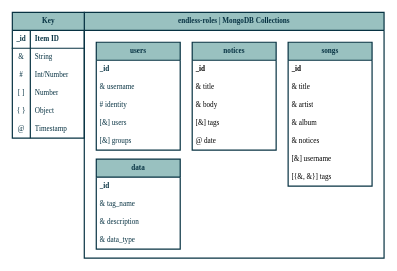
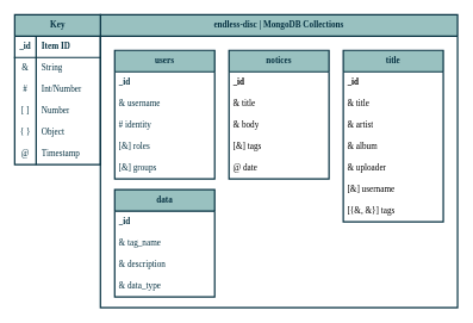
  <mxCell id="0" />
  <mxCell id="1" parent="0" />
- <mxCell id="2" value="endless-roles | MongoDB Collections" style="swimlane;whiteSpace=wrap;html=1;rounded=0;shadow=0;glass=0;labelBackgroundColor=none;labelBorderColor=none;strokeColor=#073242;strokeWidth=2;fontFamily=Montserrat;fontSize=12;fontColor=#073242;startSize=30;fillColor=#99c1c0;" parent="1" vertex="1"><mxGeometry x="140" y="20" width="500" height="410" as="geometry" /></mxCell>
+ <mxCell id="2" value="endless-disc | MongoDB Collections" style="swimlane;whiteSpace=wrap;html=1;rounded=0;shadow=0;glass=0;labelBackgroundColor=none;labelBorderColor=none;strokeColor=#073242;strokeWidth=2;fontFamily=Montserrat;fontSize=12;fontColor=#073242;startSize=30;fillColor=#99c1c0;" parent="1" vertex="1"><mxGeometry x="140" y="20" width="500" height="410" as="geometry" /></mxCell>
  <mxCell id="3" value="&lt;b&gt;users&lt;/b&gt;" style="swimlane;fontStyle=0;childLayout=stackLayout;horizontal=1;startSize=30;horizontalStack=0;resizeParent=1;resizeParentMax=0;resizeLast=0;collapsible=1;marginBottom=0;whiteSpace=wrap;html=1;rounded=0;shadow=0;glass=0;labelBackgroundColor=none;labelBorderColor=none;strokeColor=#073242;strokeWidth=2;fontFamily=Montserrat;fontSize=12;fontColor=#073242;fillColor=#99c1c0;" parent="2" vertex="1"><mxGeometry x="20" y="50" width="140" height="180" as="geometry" /></mxCell>
  <mxCell id="4" value="&lt;b&gt;_id&lt;/b&gt;" style="text;strokeColor=none;fillColor=none;align=left;verticalAlign=middle;spacingLeft=4;spacingRight=4;overflow=hidden;points=[[0,0.5],[1,0.5]];portConstraint=eastwest;rotatable=0;whiteSpace=wrap;html=1;fontSize=12;fontFamily=Montserrat;fontColor=#073242;" parent="3" vertex="1"><mxGeometry y="30" width="140" height="30" as="geometry" /></mxCell>
  <mxCell id="5" value="&amp;amp; username" style="text;strokeColor=none;fillColor=none;align=left;verticalAlign=middle;spacingLeft=4;spacingRight=4;overflow=hidden;points=[[0,0.5],[1,0.5]];portConstraint=eastwest;rotatable=0;whiteSpace=wrap;html=1;fontSize=12;fontFamily=Montserrat;fontColor=#073242;" parent="3" vertex="1"><mxGeometry y="60" width="140" height="30" as="geometry" /></mxCell>
  <mxCell id="6" value="# identity" style="text;strokeColor=none;fillColor=none;align=left;verticalAlign=middle;spacingLeft=4;spacingRight=4;overflow=hidden;points=[[0,0.5],[1,0.5]];portConstraint=eastwest;rotatable=0;whiteSpace=wrap;html=1;fontSize=12;fontFamily=Montserrat;fontColor=#073242;" parent="3" vertex="1"><mxGeometry y="90" width="140" height="30" as="geometry" /></mxCell>
- <mxCell id="7" value="[&amp;amp;] users" style="text;strokeColor=none;fillColor=none;align=left;verticalAlign=middle;spacingLeft=4;spacingRight=4;overflow=hidden;points=[[0,0.5],[1,0.5]];portConstraint=eastwest;rotatable=0;whiteSpace=wrap;html=1;fontSize=12;fontFamily=Montserrat;fontColor=#073242;" parent="3" vertex="1"><mxGeometry y="120" width="140" height="30" as="geometry" /></mxCell>
+ <mxCell id="7" value="[&amp;amp;] roles" style="text;strokeColor=none;fillColor=none;align=left;verticalAlign=middle;spacingLeft=4;spacingRight=4;overflow=hidden;points=[[0,0.5],[1,0.5]];portConstraint=eastwest;rotatable=0;whiteSpace=wrap;html=1;fontSize=12;fontFamily=Montserrat;fontColor=#073242;" parent="3" vertex="1"><mxGeometry y="120" width="140" height="30" as="geometry" /></mxCell>
  <mxCell id="8" value="[&amp;amp;] groups" style="text;strokeColor=none;fillColor=none;align=left;verticalAlign=middle;spacingLeft=4;spacingRight=4;overflow=hidden;points=[[0,0.5],[1,0.5]];portConstraint=eastwest;rotatable=0;whiteSpace=wrap;html=1;fontSize=12;fontFamily=Montserrat;fontColor=#073242;" parent="3" vertex="1"><mxGeometry y="150" width="140" height="30" as="geometry" /></mxCell>
  <mxCell id="9" value="notices" style="swimlane;fontStyle=1;childLayout=stackLayout;horizontal=1;startSize=30;horizontalStack=0;resizeParent=1;resizeParentMax=0;resizeLast=0;collapsible=1;marginBottom=0;whiteSpace=wrap;html=1;fontFamily=Montserrat;fillColor=#99c1c0;strokeColor=#073242;strokeWidth=2;glass=0;rounded=0;shadow=0;fontColor=#073242;labelBackgroundColor=none;labelBorderColor=none;" parent="2" vertex="1"><mxGeometry x="180" y="50" width="140" height="180" as="geometry" /></mxCell>
  <mxCell id="10" value="&lt;b&gt;_id&lt;/b&gt;" style="text;strokeColor=none;fillColor=none;align=left;verticalAlign=middle;spacingLeft=4;spacingRight=4;overflow=hidden;points=[[0,0.5],[1,0.5]];portConstraint=eastwest;rotatable=0;whiteSpace=wrap;html=1;fontFamily=Montserrat;" parent="9" vertex="1"><mxGeometry y="30" width="140" height="30" as="geometry" /></mxCell>
  <mxCell id="11" value="&amp;amp; title" style="text;strokeColor=none;fillColor=none;align=left;verticalAlign=middle;spacingLeft=4;spacingRight=4;overflow=hidden;points=[[0,0.5],[1,0.5]];portConstraint=eastwest;rotatable=0;whiteSpace=wrap;html=1;fontFamily=Montserrat;" parent="9" vertex="1"><mxGeometry y="60" width="140" height="30" as="geometry" /></mxCell>
  <mxCell id="12" value="&amp;amp; body" style="text;strokeColor=none;fillColor=none;align=left;verticalAlign=middle;spacingLeft=4;spacingRight=4;overflow=hidden;points=[[0,0.5],[1,0.5]];portConstraint=eastwest;rotatable=0;whiteSpace=wrap;html=1;fontFamily=Montserrat;" parent="9" vertex="1"><mxGeometry y="90" width="140" height="30" as="geometry" /></mxCell>
  <mxCell id="13" value="[&amp;amp;] tags" style="text;strokeColor=none;fillColor=none;align=left;verticalAlign=middle;spacingLeft=4;spacingRight=4;overflow=hidden;points=[[0,0.5],[1,0.5]];portConstraint=eastwest;rotatable=0;whiteSpace=wrap;html=1;fontFamily=Montserrat;" parent="9" vertex="1"><mxGeometry y="120" width="140" height="30" as="geometry" /></mxCell>
  <mxCell id="14" value="@ date" style="text;strokeColor=none;fillColor=none;align=left;verticalAlign=middle;spacingLeft=4;spacingRight=4;overflow=hidden;points=[[0,0.5],[1,0.5]];portConstraint=eastwest;rotatable=0;whiteSpace=wrap;html=1;fontFamily=Montserrat;" parent="9" vertex="1"><mxGeometry y="150" width="140" height="30" as="geometry" /></mxCell>
- <mxCell id="15" value="songs" style="swimlane;fontStyle=1;childLayout=stackLayout;horizontal=1;startSize=30;horizontalStack=0;resizeParent=1;resizeParentMax=0;resizeLast=0;collapsible=1;marginBottom=0;whiteSpace=wrap;html=1;fontFamily=Montserrat;fillColor=#99c1c0;strokeColor=#073242;strokeWidth=2;glass=0;rounded=0;shadow=0;fontColor=#073242;labelBackgroundColor=none;labelBorderColor=none;" parent="2" vertex="1"><mxGeometry x="340" y="50" width="140" height="240" as="geometry" /></mxCell>
+ <mxCell id="15" value="title" style="swimlane;fontStyle=1;childLayout=stackLayout;horizontal=1;startSize=30;horizontalStack=0;resizeParent=1;resizeParentMax=0;resizeLast=0;collapsible=1;marginBottom=0;whiteSpace=wrap;html=1;fontFamily=Montserrat;fillColor=#99c1c0;strokeColor=#073242;strokeWidth=2;glass=0;rounded=0;shadow=0;fontColor=#073242;labelBackgroundColor=none;labelBorderColor=none;" parent="2" vertex="1"><mxGeometry x="340" y="50" width="140" height="240" as="geometry" /></mxCell>
  <mxCell id="16" value="&lt;b&gt;_id&lt;/b&gt;" style="text;strokeColor=none;fillColor=none;align=left;verticalAlign=middle;spacingLeft=4;spacingRight=4;overflow=hidden;points=[[0,0.5],[1,0.5]];portConstraint=eastwest;rotatable=0;whiteSpace=wrap;html=1;fontFamily=Montserrat;" parent="15" vertex="1"><mxGeometry y="30" width="140" height="30" as="geometry" /></mxCell>
  <mxCell id="17" value="&amp;amp; title" style="text;strokeColor=none;fillColor=none;align=left;verticalAlign=middle;spacingLeft=4;spacingRight=4;overflow=hidden;points=[[0,0.5],[1,0.5]];portConstraint=eastwest;rotatable=0;whiteSpace=wrap;html=1;fontFamily=Montserrat;" parent="15" vertex="1"><mxGeometry y="60" width="140" height="30" as="geometry" /></mxCell>
  <mxCell id="18" value="&amp;amp; artist" style="text;strokeColor=none;fillColor=none;align=left;verticalAlign=middle;spacingLeft=4;spacingRight=4;overflow=hidden;points=[[0,0.5],[1,0.5]];portConstraint=eastwest;rotatable=0;whiteSpace=wrap;html=1;fontFamily=Montserrat;" parent="15" vertex="1"><mxGeometry y="90" width="140" height="30" as="geometry" /></mxCell>
  <mxCell id="19" value="&amp;amp; album" style="text;strokeColor=none;fillColor=none;align=left;verticalAlign=middle;spacingLeft=4;spacingRight=4;overflow=hidden;points=[[0,0.5],[1,0.5]];portConstraint=eastwest;rotatable=0;whiteSpace=wrap;html=1;fontFamily=Montserrat;" parent="15" vertex="1"><mxGeometry y="120" width="140" height="30" as="geometry" /></mxCell>
- <mxCell id="20" value="&amp;amp; notices" style="text;strokeColor=none;fillColor=none;align=left;verticalAlign=middle;spacingLeft=4;spacingRight=4;overflow=hidden;points=[[0,0.5],[1,0.5]];portConstraint=eastwest;rotatable=0;whiteSpace=wrap;html=1;fontFamily=Montserrat;" parent="15" vertex="1"><mxGeometry y="150" width="140" height="30" as="geometry" /></mxCell>
+ <mxCell id="20" value="&amp;amp; uploader" style="text;strokeColor=none;fillColor=none;align=left;verticalAlign=middle;spacingLeft=4;spacingRight=4;overflow=hidden;points=[[0,0.5],[1,0.5]];portConstraint=eastwest;rotatable=0;whiteSpace=wrap;html=1;fontFamily=Montserrat;" parent="15" vertex="1"><mxGeometry y="150" width="140" height="30" as="geometry" /></mxCell>
  <mxCell id="21" value="[&amp;amp;] username" style="text;strokeColor=none;fillColor=none;align=left;verticalAlign=middle;spacingLeft=4;spacingRight=4;overflow=hidden;points=[[0,0.5],[1,0.5]];portConstraint=eastwest;rotatable=0;whiteSpace=wrap;html=1;fontFamily=Montserrat;" parent="15" vertex="1"><mxGeometry y="180" width="140" height="30" as="geometry" /></mxCell>
  <mxCell id="22" value="[{&amp;amp;, &amp;amp;}] tags" style="text;strokeColor=none;fillColor=none;align=left;verticalAlign=middle;spacingLeft=4;spacingRight=4;overflow=hidden;points=[[0,0.5],[1,0.5]];portConstraint=eastwest;rotatable=0;whiteSpace=wrap;html=1;fontFamily=Montserrat;" parent="15" vertex="1"><mxGeometry y="210" width="140" height="30" as="geometry" /></mxCell>
  <mxCell id="23" value="&lt;b&gt;data&lt;/b&gt;" style="swimlane;fontStyle=0;childLayout=stackLayout;horizontal=1;startSize=30;horizontalStack=0;resizeParent=1;resizeParentMax=0;resizeLast=0;collapsible=1;marginBottom=0;whiteSpace=wrap;html=1;rounded=0;shadow=0;glass=0;labelBackgroundColor=none;labelBorderColor=none;strokeColor=#073242;strokeWidth=2;fontFamily=Montserrat;fontSize=12;fontColor=#073242;fillColor=#99c1c0;" parent="2" vertex="1"><mxGeometry x="20" y="245" width="140" height="150" as="geometry" /></mxCell>
  <mxCell id="24" value="&lt;b&gt;_id&lt;/b&gt;" style="text;strokeColor=none;fillColor=none;align=left;verticalAlign=middle;spacingLeft=4;spacingRight=4;overflow=hidden;points=[[0,0.5],[1,0.5]];portConstraint=eastwest;rotatable=0;whiteSpace=wrap;html=1;fontSize=12;fontFamily=Montserrat;fontColor=#073242;" parent="23" vertex="1"><mxGeometry y="30" width="140" height="30" as="geometry" /></mxCell>
  <mxCell id="25" value="&amp;amp; tag_name" style="text;strokeColor=none;fillColor=none;align=left;verticalAlign=middle;spacingLeft=4;spacingRight=4;overflow=hidden;points=[[0,0.5],[1,0.5]];portConstraint=eastwest;rotatable=0;whiteSpace=wrap;html=1;fontSize=12;fontFamily=Montserrat;fontColor=#073242;" parent="23" vertex="1"><mxGeometry y="60" width="140" height="30" as="geometry" /></mxCell>
  <mxCell id="26" value="&amp;amp; description" style="text;strokeColor=none;fillColor=none;align=left;verticalAlign=middle;spacingLeft=4;spacingRight=4;overflow=hidden;points=[[0,0.5],[1,0.5]];portConstraint=eastwest;rotatable=0;whiteSpace=wrap;html=1;fontSize=12;fontFamily=Montserrat;fontColor=#073242;" parent="23" vertex="1"><mxGeometry y="90" width="140" height="30" as="geometry" /></mxCell>
  <mxCell id="27" value="&amp;amp; data_type" style="text;strokeColor=none;fillColor=none;align=left;verticalAlign=middle;spacingLeft=4;spacingRight=4;overflow=hidden;points=[[0,0.5],[1,0.5]];portConstraint=eastwest;rotatable=0;whiteSpace=wrap;html=1;fontSize=12;fontFamily=Montserrat;fontColor=#073242;" parent="23" vertex="1"><mxGeometry y="120" width="140" height="30" as="geometry" /></mxCell>
  <mxCell id="28" value="Key" style="shape=table;startSize=30;container=1;collapsible=1;childLayout=tableLayout;fixedRows=1;rowLines=0;fontStyle=1;align=center;resizeLast=1;html=1;rounded=0;shadow=0;glass=0;labelBackgroundColor=none;labelBorderColor=none;strokeColor=#073242;strokeWidth=2;fontFamily=Montserrat;fontSize=12;fontColor=#073242;fillColor=#99c1c0;" parent="1" vertex="1"><mxGeometry x="20" y="20" width="120" height="210" as="geometry" /></mxCell>
  <mxCell id="29" value="" style="shape=tableRow;horizontal=0;startSize=0;swimlaneHead=0;swimlaneBody=0;fillColor=none;collapsible=0;dropTarget=0;points=[[0,0.5],[1,0.5]];portConstraint=eastwest;top=0;left=0;right=0;bottom=1;rounded=0;shadow=0;glass=0;labelBackgroundColor=none;labelBorderColor=none;strokeColor=#073242;strokeWidth=2;fontFamily=Montserrat;fontSize=12;fontColor=#073242;html=1;" parent="28" vertex="1"><mxGeometry y="30" width="120" height="30" as="geometry" /></mxCell>
  <mxCell id="30" value="_id" style="shape=partialRectangle;connectable=0;fillColor=none;top=0;left=0;bottom=0;right=0;fontStyle=1;overflow=hidden;whiteSpace=wrap;html=1;rounded=0;shadow=0;glass=0;labelBackgroundColor=none;labelBorderColor=none;strokeColor=#073242;strokeWidth=2;fontFamily=Montserrat;fontSize=12;fontColor=#073242;startSize=30;" parent="29" vertex="1"><mxGeometry width="30" height="30" as="geometry"><mxRectangle width="30" height="30" as="alternateBounds" /></mxGeometry></mxCell>
  <mxCell id="31" value="Item ID" style="shape=partialRectangle;connectable=0;fillColor=none;top=0;left=0;bottom=0;right=0;align=left;spacingLeft=6;fontStyle=1;overflow=hidden;whiteSpace=wrap;html=1;rounded=0;shadow=0;glass=0;labelBackgroundColor=none;labelBorderColor=none;strokeColor=default;strokeWidth=2;fontFamily=Montserrat;fontSize=12;fontColor=#073242;startSize=30;" parent="29" vertex="1"><mxGeometry x="30" width="90" height="30" as="geometry"><mxRectangle width="90" height="30" as="alternateBounds" /></mxGeometry></mxCell>
  <mxCell id="32" value="" style="shape=tableRow;horizontal=0;startSize=0;swimlaneHead=0;swimlaneBody=0;fillColor=none;collapsible=0;dropTarget=0;points=[[0,0.5],[1,0.5]];portConstraint=eastwest;top=0;left=0;right=0;bottom=0;rounded=0;shadow=0;glass=0;labelBackgroundColor=none;labelBorderColor=none;strokeColor=#073242;strokeWidth=2;fontFamily=Montserrat;fontSize=12;fontColor=#073242;html=1;" parent="28" vertex="1"><mxGeometry y="60" width="120" height="30" as="geometry" /></mxCell>
  <mxCell id="33" value="&amp;amp;" style="shape=partialRectangle;connectable=0;fillColor=none;top=0;left=0;bottom=0;right=0;editable=1;overflow=hidden;whiteSpace=wrap;html=1;rounded=0;shadow=0;glass=0;labelBackgroundColor=none;labelBorderColor=none;strokeColor=#073242;strokeWidth=2;fontFamily=Montserrat;fontSize=12;fontColor=#073242;startSize=30;" parent="32" vertex="1"><mxGeometry width="30" height="30" as="geometry"><mxRectangle width="30" height="30" as="alternateBounds" /></mxGeometry></mxCell>
  <mxCell id="34" value="String" style="shape=partialRectangle;connectable=0;fillColor=none;top=0;left=0;bottom=0;right=0;align=left;spacingLeft=6;overflow=hidden;whiteSpace=wrap;html=1;rounded=0;shadow=0;glass=0;labelBackgroundColor=none;labelBorderColor=none;strokeColor=#073242;strokeWidth=2;fontFamily=Montserrat;fontSize=12;fontColor=#073242;startSize=30;" parent="32" vertex="1"><mxGeometry x="30" width="90" height="30" as="geometry"><mxRectangle width="90" height="30" as="alternateBounds" /></mxGeometry></mxCell>
  <mxCell id="35" value="" style="shape=tableRow;horizontal=0;startSize=0;swimlaneHead=0;swimlaneBody=0;fillColor=none;collapsible=0;dropTarget=0;points=[[0,0.5],[1,0.5]];portConstraint=eastwest;top=0;left=0;right=0;bottom=0;rounded=0;shadow=0;glass=0;labelBackgroundColor=none;labelBorderColor=none;strokeColor=#073242;strokeWidth=2;fontFamily=Montserrat;fontSize=12;fontColor=#073242;html=1;" parent="28" vertex="1"><mxGeometry y="90" width="120" height="30" as="geometry" /></mxCell>
  <mxCell id="36" value="#" style="shape=partialRectangle;connectable=0;fillColor=none;top=0;left=0;bottom=0;right=0;editable=1;overflow=hidden;whiteSpace=wrap;html=1;rounded=0;shadow=0;glass=0;labelBackgroundColor=none;labelBorderColor=none;strokeColor=#073242;strokeWidth=2;fontFamily=Montserrat;fontSize=12;fontColor=#073242;startSize=30;" parent="35" vertex="1"><mxGeometry width="30" height="30" as="geometry"><mxRectangle width="30" height="30" as="alternateBounds" /></mxGeometry></mxCell>
  <mxCell id="37" value="Int/Number" style="shape=partialRectangle;connectable=0;fillColor=none;top=0;left=0;bottom=0;right=0;align=left;spacingLeft=6;overflow=hidden;whiteSpace=wrap;html=1;rounded=0;shadow=0;glass=0;labelBackgroundColor=none;labelBorderColor=none;strokeColor=#073242;strokeWidth=2;fontFamily=Montserrat;fontSize=12;fontColor=#073242;startSize=30;" parent="35" vertex="1"><mxGeometry x="30" width="90" height="30" as="geometry"><mxRectangle width="90" height="30" as="alternateBounds" /></mxGeometry></mxCell>
  <mxCell id="38" value="" style="shape=tableRow;horizontal=0;startSize=0;swimlaneHead=0;swimlaneBody=0;fillColor=none;collapsible=0;dropTarget=0;points=[[0,0.5],[1,0.5]];portConstraint=eastwest;top=0;left=0;right=0;bottom=0;rounded=0;shadow=0;glass=0;labelBackgroundColor=none;labelBorderColor=none;strokeColor=#073242;strokeWidth=2;fontFamily=Montserrat;fontSize=12;fontColor=#073242;html=1;" parent="28" vertex="1"><mxGeometry y="120" width="120" height="30" as="geometry" /></mxCell>
  <mxCell id="39" value="[ ]" style="shape=partialRectangle;connectable=0;fillColor=none;top=0;left=0;bottom=0;right=0;editable=1;overflow=hidden;whiteSpace=wrap;html=1;rounded=0;shadow=0;glass=0;labelBackgroundColor=none;labelBorderColor=none;strokeColor=#073242;strokeWidth=2;fontFamily=Montserrat;fontSize=12;fontColor=#073242;startSize=30;" parent="38" vertex="1"><mxGeometry width="30" height="30" as="geometry"><mxRectangle width="30" height="30" as="alternateBounds" /></mxGeometry></mxCell>
  <mxCell id="40" value="Number" style="shape=partialRectangle;connectable=0;fillColor=none;top=0;left=0;bottom=0;right=0;align=left;spacingLeft=6;overflow=hidden;whiteSpace=wrap;html=1;rounded=0;shadow=0;glass=0;labelBackgroundColor=none;labelBorderColor=none;strokeColor=#073242;strokeWidth=2;fontFamily=Montserrat;fontSize=12;fontColor=#073242;startSize=30;" parent="38" vertex="1"><mxGeometry x="30" width="90" height="30" as="geometry"><mxRectangle width="90" height="30" as="alternateBounds" /></mxGeometry></mxCell>
  <mxCell id="41" value="" style="shape=tableRow;horizontal=0;startSize=0;swimlaneHead=0;swimlaneBody=0;fillColor=none;collapsible=0;dropTarget=0;points=[[0,0.5],[1,0.5]];portConstraint=eastwest;top=0;left=0;right=0;bottom=0;rounded=0;shadow=0;glass=0;labelBackgroundColor=none;labelBorderColor=none;strokeColor=#073242;strokeWidth=2;fontFamily=Montserrat;fontSize=12;fontColor=#073242;html=1;" parent="28" vertex="1"><mxGeometry y="150" width="120" height="30" as="geometry" /></mxCell>
  <mxCell id="42" value="{ }" style="shape=partialRectangle;connectable=0;fillColor=none;top=0;left=0;bottom=0;right=0;fontStyle=0;overflow=hidden;whiteSpace=wrap;html=1;rounded=0;shadow=0;glass=0;labelBackgroundColor=none;labelBorderColor=none;strokeColor=#073242;strokeWidth=2;fontFamily=Montserrat;fontSize=12;fontColor=#073242;startSize=30;" parent="41" vertex="1"><mxGeometry width="30" height="30" as="geometry"><mxRectangle width="30" height="30" as="alternateBounds" /></mxGeometry></mxCell>
  <mxCell id="43" value="Object" style="shape=partialRectangle;connectable=0;fillColor=none;top=0;left=0;bottom=0;right=0;align=left;spacingLeft=6;fontStyle=0;overflow=hidden;whiteSpace=wrap;html=1;rounded=0;shadow=0;glass=0;labelBackgroundColor=none;labelBorderColor=none;strokeColor=#073242;strokeWidth=2;fontFamily=Montserrat;fontSize=12;fontColor=#073242;startSize=30;" parent="41" vertex="1"><mxGeometry x="30" width="90" height="30" as="geometry"><mxRectangle width="90" height="30" as="alternateBounds" /></mxGeometry></mxCell>
  <mxCell id="44" value="" style="shape=tableRow;horizontal=0;startSize=0;swimlaneHead=0;swimlaneBody=0;fillColor=none;collapsible=0;dropTarget=0;points=[[0,0.5],[1,0.5]];portConstraint=eastwest;top=0;left=0;right=0;bottom=0;rounded=0;shadow=0;glass=0;labelBackgroundColor=none;labelBorderColor=none;strokeColor=#073242;strokeWidth=2;fontFamily=Montserrat;fontSize=12;fontColor=#073242;html=1;" parent="28" vertex="1"><mxGeometry y="180" width="120" height="30" as="geometry" /></mxCell>
  <mxCell id="45" value="@" style="shape=partialRectangle;connectable=0;fillColor=none;top=0;left=0;bottom=0;right=0;fontStyle=0;overflow=hidden;whiteSpace=wrap;html=1;rounded=0;shadow=0;glass=0;labelBackgroundColor=none;labelBorderColor=none;strokeColor=#073242;strokeWidth=2;fontFamily=Montserrat;fontSize=12;fontColor=#073242;startSize=30;" parent="44" vertex="1"><mxGeometry width="30" height="30" as="geometry"><mxRectangle width="30" height="30" as="alternateBounds" /></mxGeometry></mxCell>
  <mxCell id="46" value="Timestamp" style="shape=partialRectangle;connectable=0;fillColor=none;top=0;left=0;bottom=0;right=0;align=left;spacingLeft=6;fontStyle=0;overflow=hidden;whiteSpace=wrap;html=1;rounded=0;shadow=0;glass=0;labelBackgroundColor=none;labelBorderColor=none;strokeColor=#073242;strokeWidth=2;fontFamily=Montserrat;fontSize=12;fontColor=#073242;startSize=30;" parent="44" vertex="1"><mxGeometry x="30" width="90" height="30" as="geometry"><mxRectangle width="90" height="30" as="alternateBounds" /></mxGeometry></mxCell>
